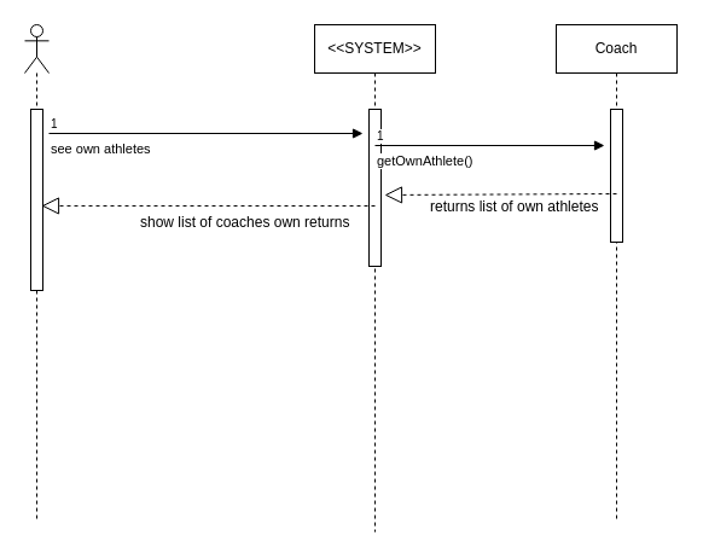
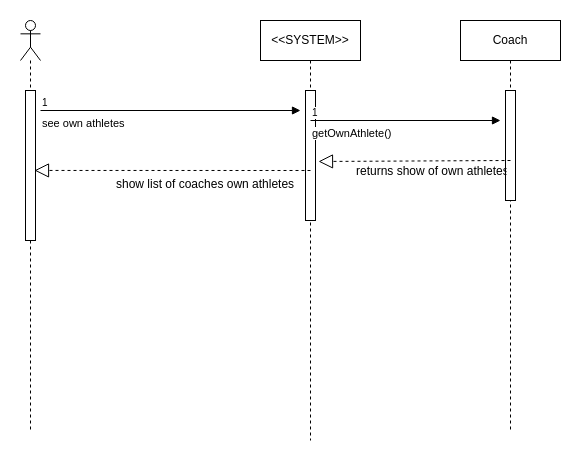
  <mxCell id="0" />
  <mxCell id="1" parent="0" />
  <mxCell id="2" value="" style="shape=umlLifeline;participant=umlActor;perimeter=lifelinePerimeter;whiteSpace=wrap;html=1;container=1;collapsible=0;recursiveResize=0;verticalAlign=top;spacingTop=36;labelBackgroundColor=#ffffff;outlineConnect=0;" parent="1" vertex="1"><mxGeometry x="20" y="20" width="20" height="410" as="geometry" /></mxCell>
  <mxCell id="3" value="" style="html=1;points=[];perimeter=orthogonalPerimeter;" parent="2" vertex="1"><mxGeometry x="5" y="70" width="10" height="150" as="geometry" /></mxCell>
  <mxCell id="4" value="&amp;lt;&amp;lt;SYSTEM&amp;gt;&amp;gt;" style="shape=umlLifeline;perimeter=lifelinePerimeter;whiteSpace=wrap;html=1;container=1;collapsible=0;recursiveResize=0;outlineConnect=0;" parent="1" vertex="1"><mxGeometry x="260" y="20" width="100" height="420" as="geometry" /></mxCell>
  <mxCell id="5" value="" style="html=1;points=[];perimeter=orthogonalPerimeter;" parent="4" vertex="1"><mxGeometry x="45" y="70" width="10" height="130" as="geometry" /></mxCell>
  <mxCell id="6" value="Coach" style="shape=umlLifeline;perimeter=lifelinePerimeter;whiteSpace=wrap;html=1;container=1;collapsible=0;recursiveResize=0;outlineConnect=0;" parent="1" vertex="1"><mxGeometry x="460" y="20" width="100" height="410" as="geometry" /></mxCell>
  <mxCell id="7" value="" style="html=1;points=[];perimeter=orthogonalPerimeter;" parent="6" vertex="1"><mxGeometry x="45" y="70" width="10" height="110" as="geometry" /></mxCell>
  <mxCell id="8" value="see own athletes" style="endArrow=block;endFill=1;html=1;edgeStyle=orthogonalEdgeStyle;align=left;verticalAlign=top;" edge="1" parent="1"><mxGeometry x="-1" relative="1" as="geometry"><mxPoint x="40" y="110" as="sourcePoint" /><mxPoint x="300" y="110" as="targetPoint" /></mxGeometry></mxCell>
  <mxCell id="9" value="1" style="resizable=0;html=1;align=left;verticalAlign=bottom;labelBackgroundColor=#ffffff;fontSize=10;" connectable="0" vertex="1" parent="8"><mxGeometry x="-1" relative="1" as="geometry" /></mxCell>
  <mxCell id="10" value="getOwnAthlete()" style="endArrow=block;endFill=1;html=1;edgeStyle=orthogonalEdgeStyle;align=left;verticalAlign=top;" edge="1" parent="1"><mxGeometry x="-1" relative="1" as="geometry"><mxPoint x="310" y="120" as="sourcePoint" /><mxPoint x="500" y="120" as="targetPoint" /></mxGeometry></mxCell>
  <mxCell id="11" value="1" style="resizable=0;html=1;align=left;verticalAlign=bottom;labelBackgroundColor=#ffffff;fontSize=10;" connectable="0" vertex="1" parent="10"><mxGeometry x="-1" relative="1" as="geometry" /></mxCell>
  <mxCell id="12" value="" style="endArrow=block;dashed=1;endFill=0;endSize=12;html=1;entryX=1.3;entryY=0.546;entryDx=0;entryDy=0;entryPerimeter=0;" edge="1" parent="1" target="5"><mxGeometry width="160" relative="1" as="geometry"><mxPoint x="510" y="160" as="sourcePoint" /><mxPoint x="360" y="160" as="targetPoint" /></mxGeometry></mxCell>
- <mxCell id="13" value="returns list of own athletes" style="text;strokeColor=none;fillColor=none;align=left;verticalAlign=top;spacingLeft=4;spacingRight=4;overflow=hidden;rotatable=0;points=[[0,0.5],[1,0.5]];portConstraint=eastwest;" vertex="1" parent="1"><mxGeometry x="350" y="157" width="160" height="26" as="geometry" /></mxCell>
+ <mxCell id="13" value="returns show of own athletes" style="text;strokeColor=none;fillColor=none;align=left;verticalAlign=top;spacingLeft=4;spacingRight=4;overflow=hidden;rotatable=0;points=[[0,0.5],[1,0.5]];portConstraint=eastwest;" vertex="1" parent="1"><mxGeometry x="350" y="157" width="160" height="26" as="geometry" /></mxCell>
  <mxCell id="14" value="" style="endArrow=block;dashed=1;endFill=0;endSize=12;html=1;entryX=0.9;entryY=0.533;entryDx=0;entryDy=0;entryPerimeter=0;" edge="1" parent="1" target="3"><mxGeometry width="160" relative="1" as="geometry"><mxPoint x="310" y="170" as="sourcePoint" /><mxPoint x="100" y="170" as="targetPoint" /></mxGeometry></mxCell>
- <mxCell id="15" value="show list of coaches own returns" style="text;strokeColor=none;fillColor=none;align=left;verticalAlign=top;spacingLeft=4;spacingRight=4;overflow=hidden;rotatable=0;points=[[0,0.5],[1,0.5]];portConstraint=eastwest;" vertex="1" parent="1"><mxGeometry x="110" y="170" width="200" height="26" as="geometry" /></mxCell>
+ <mxCell id="15" value="show list of coaches own athletes" style="text;strokeColor=none;fillColor=none;align=left;verticalAlign=top;spacingLeft=4;spacingRight=4;overflow=hidden;rotatable=0;points=[[0,0.5],[1,0.5]];portConstraint=eastwest;" vertex="1" parent="1"><mxGeometry x="110" y="170" width="200" height="26" as="geometry" /></mxCell>
